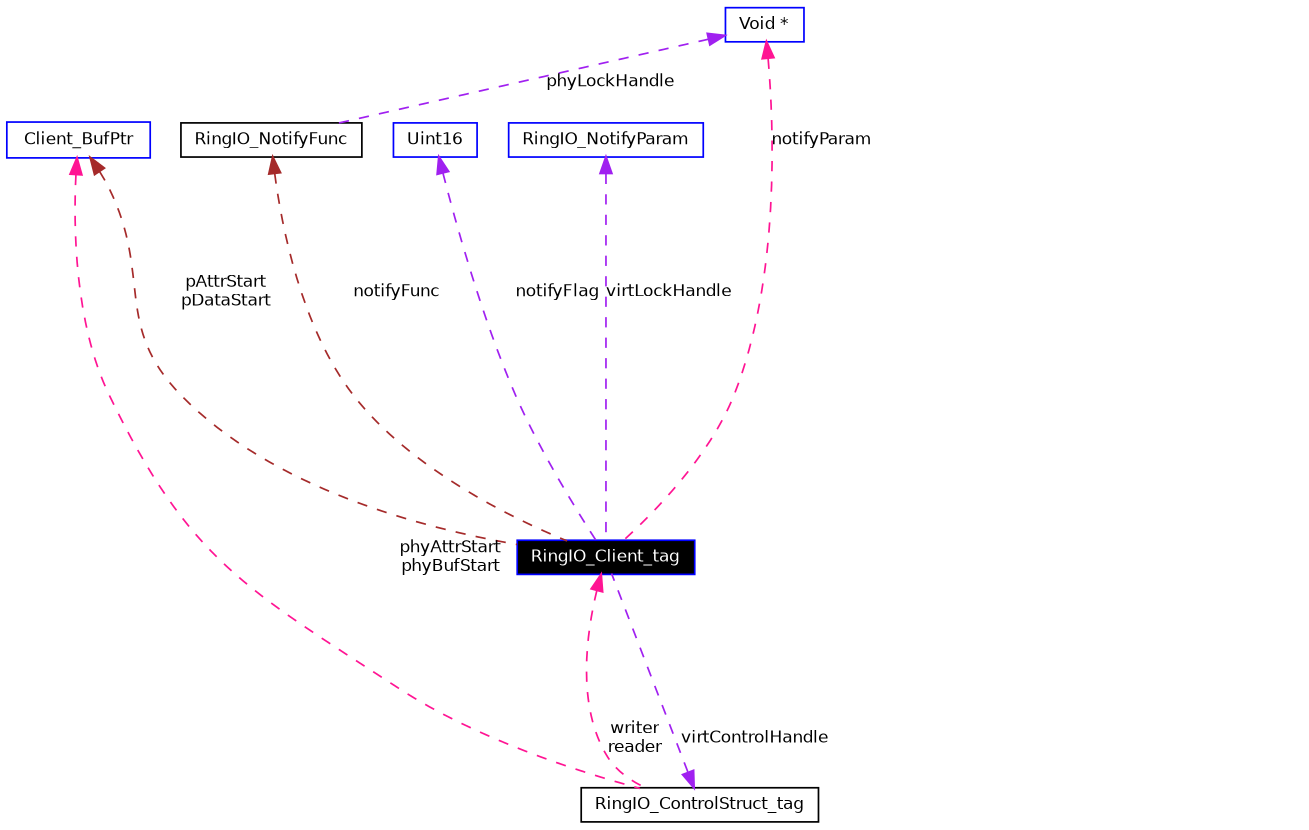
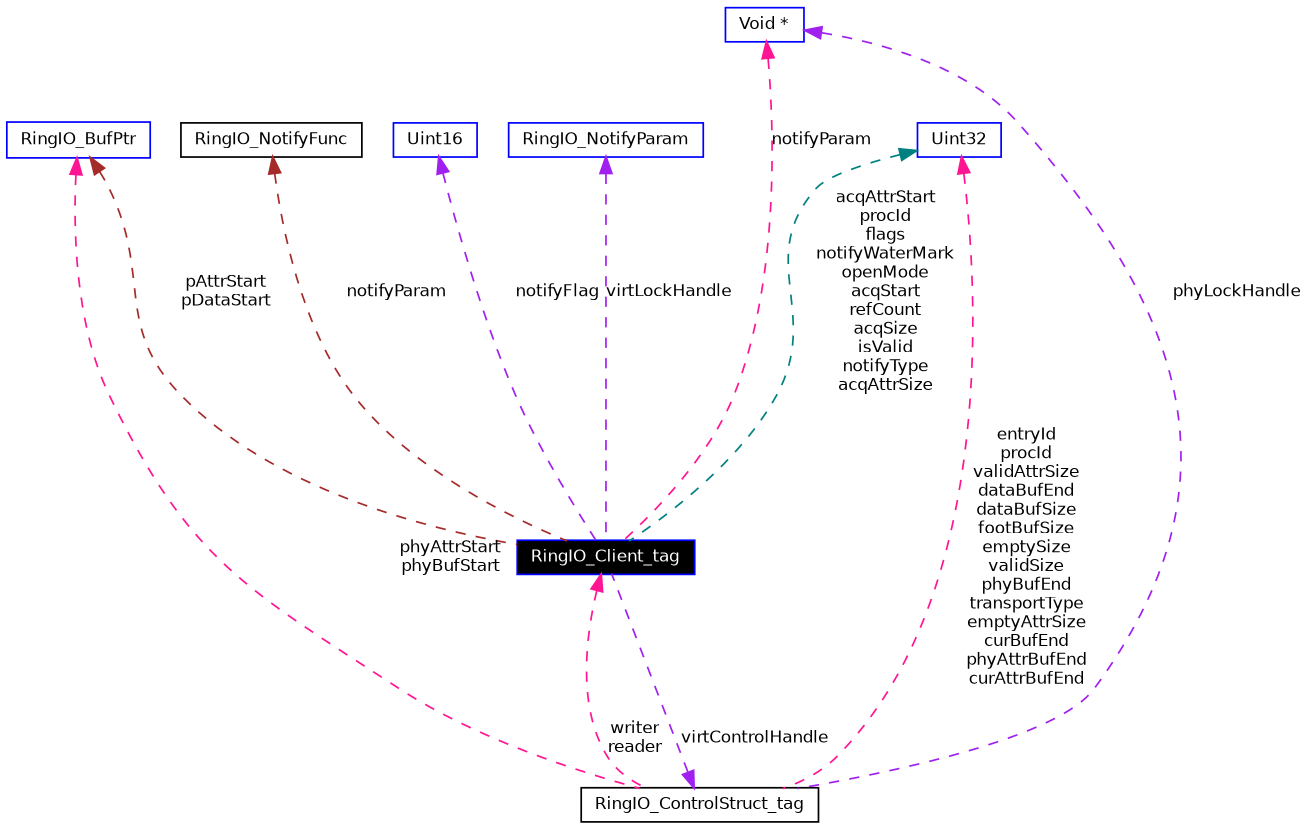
  digraph {
    node [color=blue fillcolor=white fontname=Helvetica fontsize=10 shape=record style=filled]
    edge [color=deeppink dir=back fontname=Helvetica fontsize=10 labelfontname=Helvetica labelfontsize=10 style=dashed]
    n1 [fillcolor=black fontcolor=white height=0.2 label=RingIO_Client_tag width=0.4]
    n2 [color=black height=0.2 label=RingIO_ControlStruct_tag width=0.4]
-   n3 [height=0.2 label=Client_BufPtr width=0.4]
+   n3 [height=0.2 label=RingIO_BufPtr width=0.4]
    n4 [height=0.2 label=RingIO_NotifyParam width=0.4]
+   n5 [height=0.2 label=Uint32 width=0.4]
    n6 [color=black height=0.2 label=RingIO_NotifyFunc width=0.4]
    n7 [height=0.2 label="Void *" width=0.4]
    n8 [height=0.2 label=Uint16 width=0.4]
    n1 -> n2 [label="writer\nreader"]
    n2 -> n1 [color=purple label=virtControlHandle]
    n3 -> n1 [color=brown label="pAttrStart\npDataStart"]
    n3 -> n2 [label="phyAttrStart\nphyBufStart"]
    n4 -> n1 [color=purple label=virtLockHandle]
-   n6 -> n1 [color=brown label=notifyFunc]
+   n5 -> n1 [color=teal label="acqAttrStart\nprocId\nflags\nnotifyWaterMark\nopenMode\nacqStart\nrefCount\nacqSize\nisValid\nnotifyType\nacqAttrSize"]
+   n5 -> n2 [label="entryId\nprocId\nvalidAttrSize\ndataBufEnd\ndataBufSize\nfootBufSize\nemptySize\nvalidSize\nphyBufEnd\ntransportType\nemptyAttrSize\ncurBufEnd\nphyAttrBufEnd\ncurAttrBufEnd"]
+   n6 -> n1 [color=brown label=notifyParam]
    n7 -> n1 [label=notifyParam]
-   n7 -> n6 [color=purple label=phyLockHandle]
+   n7 -> n2 [color=purple label=phyLockHandle]
    n8 -> n1 [color=purple label=notifyFlag]
  }
